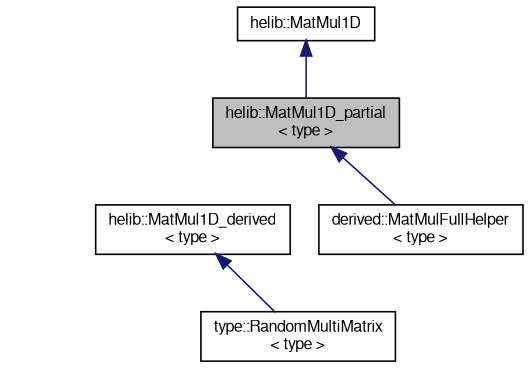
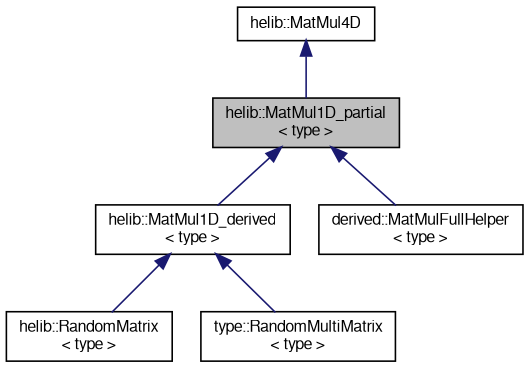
  digraph {
    node [color=black fillcolor=white fontname=FreeSans fontsize=10 shape=record style=filled]
    edge [color=midnightblue dir=back fontname=FreeSans fontsize=10 labelfontname=FreeSans labelfontsize=10 style=solid]
    n1 [fillcolor=grey75 fontcolor=black height=0.2 label="helib::MatMul1D_partial\l\< type \>" width=0.4]
    n2 [height=0.2 label="helib::MatMul1D_derived\l\< type \>" width=0.4]
    n3 [height=0.2 label="derived::MatMulFullHelper\l\< type \>" width=0.4]
+   n4 [height=0.2 label="helib::RandomMatrix\l\< type \>" width=0.4]
    n5 [height=0.2 label="type::RandomMultiMatrix\l\< type \>" width=0.4]
-   n6 [height=0.2 label="helib::MatMul1D" width=0.4]
+   n6 [height=0.2 label="helib::MatMul4D" width=0.4]
+   n1 -> n2
    n1 -> n3
+   n2 -> n4
    n2 -> n5
    n6 -> n1
  }
